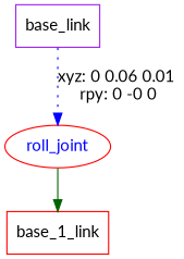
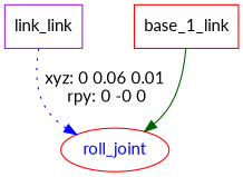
  digraph {
    fontname=Lato
    node [color=red fontname=Lato shape=box]
    edge [arrowhead=normal fontname=Lato]
-   n1 [color=purple label=base_link]
+   n1 [color=purple label=link_link]
    roll_joint [fontcolor=blue shape=ellipse]
    n3 [label=base_1_link]
    n1 -> roll_joint [color=blue label="xyz: 0 0.06 0.01 \nrpy: 0 -0 0" style=dotted]
-   roll_joint -> n3 [color=darkgreen style=solid]
+   n3 -> roll_joint [color=darkgreen style=solid]
  }
